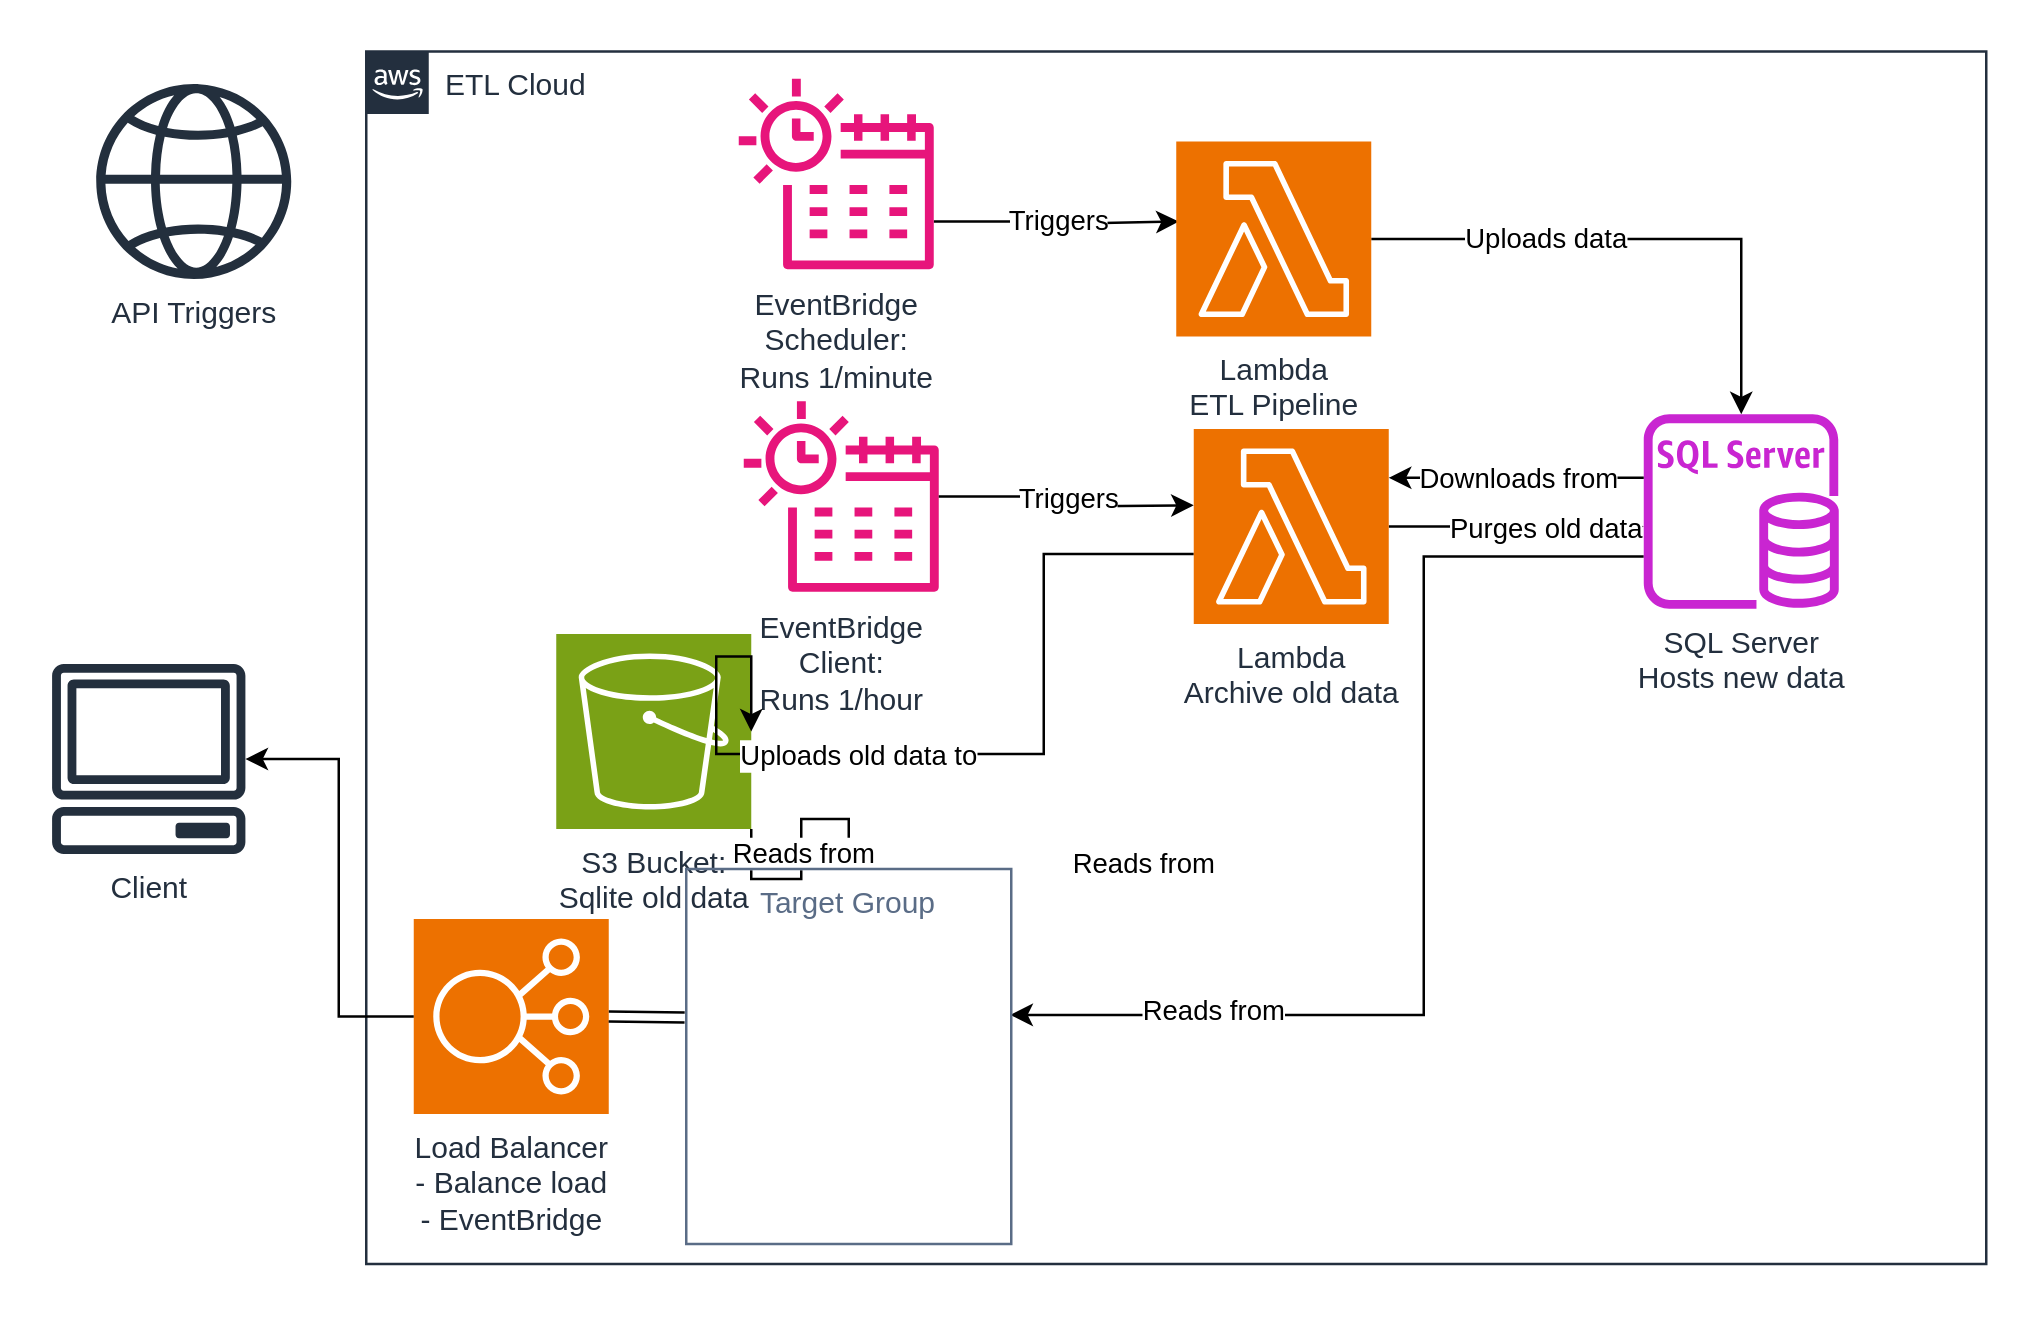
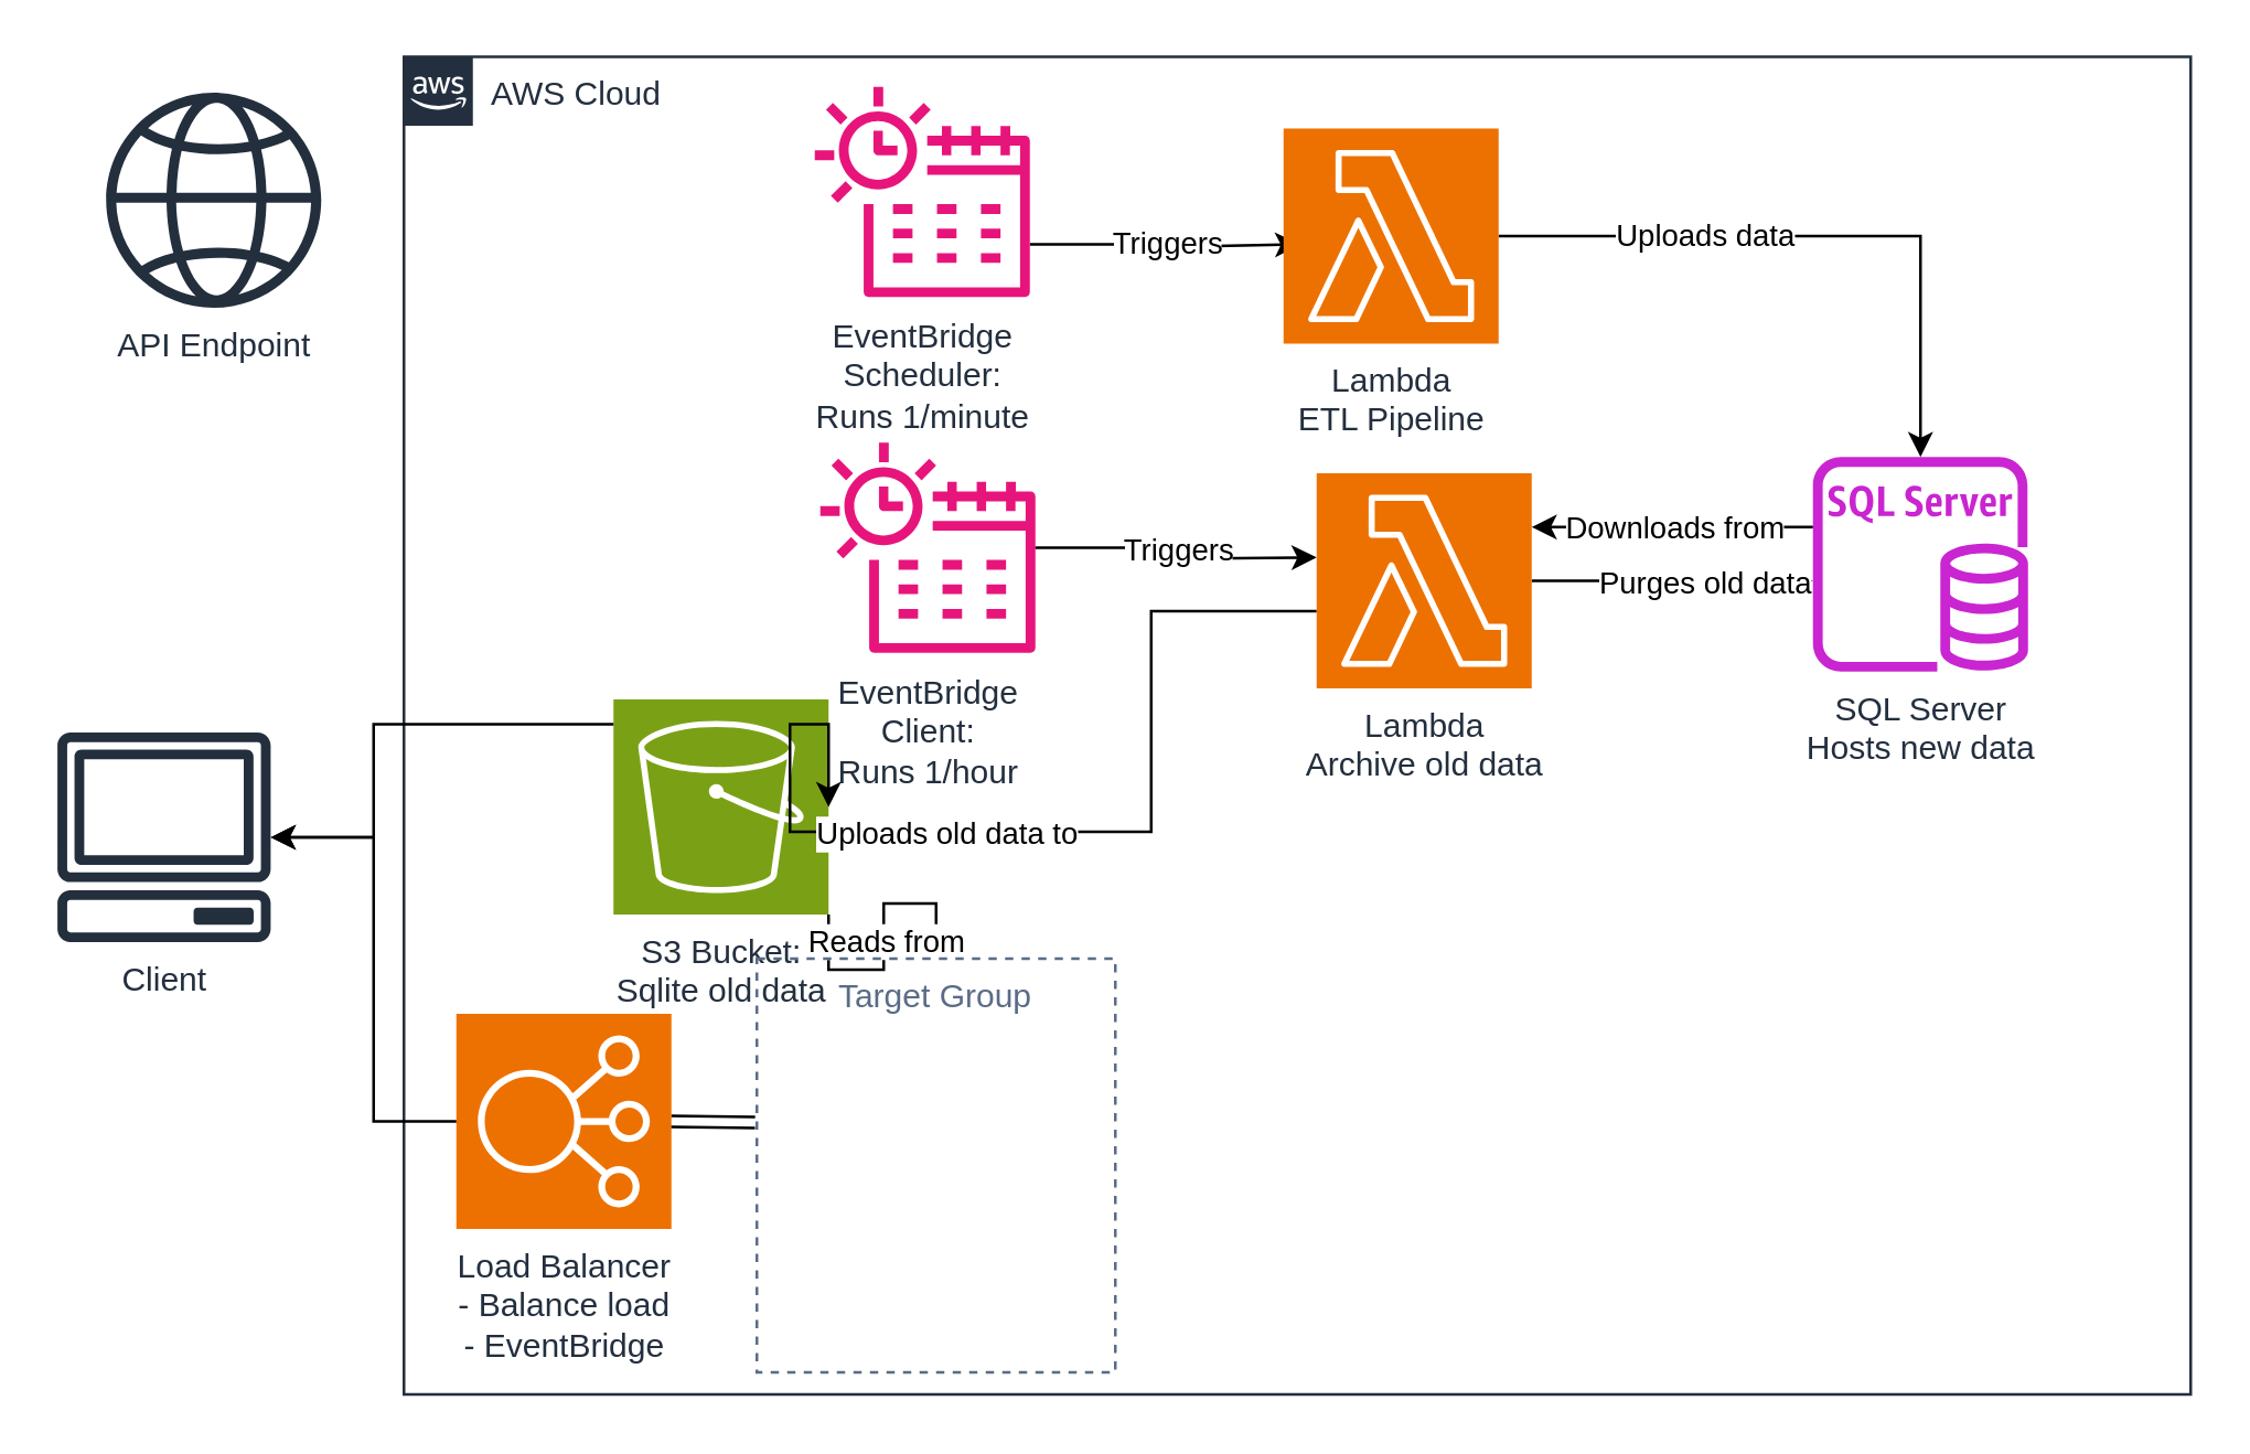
  <mxCell id="0" />
  <mxCell id="1" parent="0" />
- <mxCell id="2" value="ETL Cloud" style="points=[[0,0],[0.25,0],[0.5,0],[0.75,0],[1,0],[1,0.25],[1,0.5],[1,0.75],[1,1],[0.75,1],[0.5,1],[0.25,1],[0,1],[0,0.75],[0,0.5],[0,0.25]];outlineConnect=0;gradientColor=none;html=1;whiteSpace=wrap;fontSize=12;fontStyle=0;container=1;pointerEvents=0;collapsible=0;recursiveResize=0;shape=mxgraph.aws4.group;grIcon=mxgraph.aws4.group_aws_cloud_alt;strokeColor=#232F3E;fillColor=none;verticalAlign=top;align=left;spacingLeft=30;fontColor=#232F3E;dashed=0;" parent="1" vertex="1"><mxGeometry x="146" y="20" width="648" height="485" as="geometry" /></mxCell>
+ <mxCell id="2" value="AWS Cloud" style="points=[[0,0],[0.25,0],[0.5,0],[0.75,0],[1,0],[1,0.25],[1,0.5],[1,0.75],[1,1],[0.75,1],[0.5,1],[0.25,1],[0,1],[0,0.75],[0,0.5],[0,0.25]];outlineConnect=0;gradientColor=none;html=1;whiteSpace=wrap;fontSize=12;fontStyle=0;container=1;pointerEvents=0;collapsible=0;recursiveResize=0;shape=mxgraph.aws4.group;grIcon=mxgraph.aws4.group_aws_cloud_alt;strokeColor=#232F3E;fillColor=none;verticalAlign=top;align=left;spacingLeft=30;fontColor=#232F3E;dashed=0;" parent="1" vertex="1"><mxGeometry x="146" y="20" width="648" height="485" as="geometry" /></mxCell>
  <mxCell id="3" value="Load Balancer&lt;div&gt;- Balance load&lt;/div&gt;&lt;div&gt;- EventBridge&lt;/div&gt;" style="sketch=0;points=[[0,0,0],[0.25,0,0],[0.5,0,0],[0.75,0,0],[1,0,0],[0,1,0],[0.25,1,0],[0.5,1,0],[0.75,1,0],[1,1,0],[0,0.25,0],[0,0.5,0],[0,0.75,0],[1,0.25,0],[1,0.5,0],[1,0.75,0]];outlineConnect=0;fontColor=#232F3E;fillColor=#ED7100;strokeColor=#ffffff;dashed=0;verticalLabelPosition=bottom;verticalAlign=top;align=center;html=1;fontSize=12;fontStyle=0;aspect=fixed;shape=mxgraph.aws4.resourceIcon;resIcon=mxgraph.aws4.elastic_load_balancing;" parent="2" vertex="1"><mxGeometry x="19" y="347" width="78" height="78" as="geometry" /></mxCell>
- <mxCell id="4" style="edgeStyle=orthogonalEdgeStyle;rounded=0;orthogonalLoop=1;jettySize=auto;html=1;exitX=1;exitY=1;exitDx=0;exitDy=0;exitPerimeter=0;entryX=0.5;entryY=0;entryDx=0;entryDy=0;endArrow=diamond;" parent="2" source="6" target="28" edge="1"><mxGeometry relative="1" as="geometry" /></mxCell>
+ <mxCell id="4" style="edgeStyle=orthogonalEdgeStyle;rounded=0;orthogonalLoop=1;jettySize=auto;html=1;exitX=1;exitY=1;exitDx=0;exitDy=0;exitPerimeter=0;entryX=0.5;entryY=0;entryDx=0;entryDy=0;" parent="2" source="6" target="28" edge="1"><mxGeometry relative="1" as="geometry" /></mxCell>
  <mxCell id="5" value="Reads from" style="edgeLabel;html=1;align=center;verticalAlign=middle;resizable=0;points=[];" parent="4" vertex="1" connectable="0"><mxGeometry x="-0.007" relative="1" as="geometry"><mxPoint as="offset" /></mxGeometry></mxCell>
  <mxCell id="6" value="S3 Bucket:&lt;div&gt;Sqlite old data&lt;/div&gt;" style="sketch=0;points=[[0,0,0],[0.25,0,0],[0.5,0,0],[0.75,0,0],[1,0,0],[0,1,0],[0.25,1,0],[0.5,1,0],[0.75,1,0],[1,1,0],[0,0.25,0],[0,0.5,0],[0,0.75,0],[1,0.25,0],[1,0.5,0],[1,0.75,0]];outlineConnect=0;fontColor=#232F3E;fillColor=#7AA116;strokeColor=#ffffff;dashed=0;verticalLabelPosition=bottom;verticalAlign=top;align=center;html=1;fontSize=12;fontStyle=0;aspect=fixed;shape=mxgraph.aws4.resourceIcon;resIcon=mxgraph.aws4.s3;" parent="2" vertex="1"><mxGeometry x="76" y="233" width="78" height="78" as="geometry" /></mxCell>
  <mxCell id="7" value="" style="edgeStyle=orthogonalEdgeStyle;rounded=0;orthogonalLoop=1;jettySize=auto;html=1;" parent="2" source="9" edge="1"><mxGeometry relative="1" as="geometry"><mxPoint x="325" y="68" as="targetPoint" /><Array as="points"><mxPoint x="276" y="68" /><mxPoint x="276" y="69" /></Array></mxGeometry></mxCell>
  <mxCell id="8" value="Triggers" style="edgeLabel;html=1;align=center;verticalAlign=middle;resizable=0;points=[];" parent="7" vertex="1" connectable="0"><mxGeometry x="0.004" relative="1" as="geometry"><mxPoint y="-2" as="offset" /></mxGeometry></mxCell>
  <mxCell id="9" value="EventBridge&lt;div&gt;Scheduler:&lt;/div&gt;&lt;div&gt;Runs 1/minute&lt;/div&gt;" style="sketch=0;outlineConnect=0;fontColor=#232F3E;gradientColor=none;fillColor=#E7157B;strokeColor=none;dashed=0;verticalLabelPosition=bottom;verticalAlign=top;align=center;html=1;fontSize=12;fontStyle=0;aspect=fixed;pointerEvents=1;shape=mxgraph.aws4.eventbridge_scheduler;" parent="2" vertex="1"><mxGeometry x="149" y="10" width="78" height="78" as="geometry" /></mxCell>
  <mxCell id="10" value="EventBridge&lt;div&gt;Client:&lt;/div&gt;&lt;div&gt;Runs 1/hour&lt;/div&gt;" style="sketch=0;outlineConnect=0;fontColor=#232F3E;gradientColor=none;fillColor=#E7157B;strokeColor=none;dashed=0;verticalLabelPosition=bottom;verticalAlign=top;align=center;html=1;fontSize=12;fontStyle=0;aspect=fixed;pointerEvents=1;shape=mxgraph.aws4.eventbridge_scheduler;" parent="2" vertex="1"><mxGeometry x="151" y="139" width="78" height="78" as="geometry" /></mxCell>
  <mxCell id="11" style="edgeStyle=orthogonalEdgeStyle;rounded=0;orthogonalLoop=1;jettySize=auto;html=1;" parent="2" source="13" target="25" edge="1"><mxGeometry relative="1" as="geometry" /></mxCell>
  <mxCell id="12" value="Uploads data" style="edgeLabel;html=1;align=center;verticalAlign=middle;resizable=0;points=[];" parent="11" vertex="1" connectable="0"><mxGeometry x="-0.363" y="1" relative="1" as="geometry"><mxPoint as="offset" /></mxGeometry></mxCell>
- <mxCell id="13" value="Lambda&lt;div&gt;ETL Pipeline&lt;/div&gt;" style="sketch=0;points=[[0,0,0],[0.25,0,0],[0.5,0,0],[0.75,0,0],[1,0,0],[0,1,0],[0.25,1,0],[0.5,1,0],[0.75,1,0],[1,1,0],[0,0.25,0],[0,0.5,0],[0,0.75,0],[1,0.25,0],[1,0.5,0],[1,0.75,0]];outlineConnect=0;fontColor=#232F3E;fillColor=#ED7100;strokeColor=#ffffff;dashed=0;verticalLabelPosition=bottom;verticalAlign=top;align=center;html=1;fontSize=12;fontStyle=0;aspect=fixed;shape=mxgraph.aws4.resourceIcon;resIcon=mxgraph.aws4.lambda;" parent="2" vertex="1"><mxGeometry x="324" y="36" width="78" height="78" as="geometry" /></mxCell>
+ <mxCell id="13" value="Lambda&lt;div&gt;ETL Pipeline&lt;/div&gt;" style="sketch=0;points=[[0,0,0],[0.25,0,0],[0.5,0,0],[0.75,0,0],[1,0,0],[0,1,0],[0.25,1,0],[0.5,1,0],[0.75,1,0],[1,1,0],[0,0.25,0],[0,0.5,0],[0,0.75,0],[1,0.25,0],[1,0.5,0],[1,0.75,0]];outlineConnect=0;fontColor=#232F3E;fillColor=#ED7100;strokeColor=#ffffff;dashed=0;verticalLabelPosition=bottom;verticalAlign=top;align=center;html=1;fontSize=12;fontStyle=0;aspect=fixed;shape=mxgraph.aws4.resourceIcon;resIcon=mxgraph.aws4.lambda;" parent="2" vertex="1"><mxGeometry x="319" y="26" width="78" height="78" as="geometry" /></mxCell>
  <mxCell id="14" style="edgeStyle=orthogonalEdgeStyle;rounded=0;orthogonalLoop=1;jettySize=auto;html=1;entryX=0;entryY=0.25;entryDx=0;entryDy=0;entryPerimeter=0;" parent="2" source="10" edge="1"><mxGeometry relative="1" as="geometry"><mxPoint x="331" y="181.5" as="targetPoint" /></mxGeometry></mxCell>
  <mxCell id="15" value="Triggers" style="edgeLabel;html=1;align=center;verticalAlign=middle;resizable=0;points=[];" parent="14" vertex="1" connectable="0"><mxGeometry x="-0.071" y="-1" relative="1" as="geometry"><mxPoint x="2" y="-1" as="offset" /></mxGeometry></mxCell>
  <mxCell id="16" style="edgeStyle=orthogonalEdgeStyle;rounded=0;orthogonalLoop=1;jettySize=auto;html=1;entryX=1;entryY=0.5;entryDx=0;entryDy=0;entryPerimeter=0;" parent="2" target="6" edge="1"><mxGeometry relative="1" as="geometry"><mxPoint x="331" y="201" as="sourcePoint" /><Array as="points"><mxPoint x="271" y="201" /><mxPoint x="271" y="281" /><mxPoint x="140" y="281" /><mxPoint x="140" y="242" /></Array></mxGeometry></mxCell>
  <mxCell id="17" value="Uploads old data to" style="edgeLabel;html=1;align=center;verticalAlign=middle;resizable=0;points=[];" parent="16" vertex="1" connectable="0"><mxGeometry x="0.249" relative="1" as="geometry"><mxPoint x="6" as="offset" /></mxGeometry></mxCell>
  <mxCell id="18" value="" style="shape=link;html=1;rounded=0;exitX=1;exitY=0.5;exitDx=0;exitDy=0;exitPerimeter=0;entryX=-0.005;entryY=0.396;entryDx=0;entryDy=0;entryPerimeter=0;" parent="2" source="3" edge="1" target="28"><mxGeometry width="100" relative="1" as="geometry"><mxPoint x="97" y="383" as="sourcePoint" /><mxPoint x="126" y="386" as="targetPoint" /></mxGeometry></mxCell>
  <mxCell id="19" style="edgeStyle=orthogonalEdgeStyle;rounded=0;orthogonalLoop=1;jettySize=auto;html=1;" parent="2" source="21" target="25" edge="1"><mxGeometry relative="1" as="geometry"><Array as="points"><mxPoint x="523" y="190" /><mxPoint x="523" y="190" /></Array></mxGeometry></mxCell>
  <mxCell id="20" value="Purges old data" style="edgeLabel;html=1;align=center;verticalAlign=middle;resizable=0;points=[];" parent="19" vertex="1" connectable="0"><mxGeometry x="-0.512" relative="1" as="geometry"><mxPoint x="37" as="offset" /></mxGeometry></mxCell>
  <mxCell id="21" value="Lambda&lt;div&gt;Archive old data&lt;/div&gt;" style="sketch=0;points=[[0,0,0],[0.25,0,0],[0.5,0,0],[0.75,0,0],[1,0,0],[0,1,0],[0.25,1,0],[0.5,1,0],[0.75,1,0],[1,1,0],[0,0.25,0],[0,0.5,0],[0,0.75,0],[1,0.25,0],[1,0.5,0],[1,0.75,0]];outlineConnect=0;fontColor=#232F3E;fillColor=#ED7100;strokeColor=#ffffff;dashed=0;verticalLabelPosition=bottom;verticalAlign=top;align=center;html=1;fontSize=12;fontStyle=0;aspect=fixed;shape=mxgraph.aws4.resourceIcon;resIcon=mxgraph.aws4.lambda;" parent="2" vertex="1"><mxGeometry x="331" y="151" width="78" height="78" as="geometry" /></mxCell>
- <mxCell id="22" style="edgeStyle=orthogonalEdgeStyle;rounded=0;orthogonalLoop=1;jettySize=auto;html=1;entryX=0.997;entryY=0.389;entryDx=0;entryDy=0;entryPerimeter=0;" parent="2" source="25" target="28" edge="1"><mxGeometry relative="1" as="geometry"><Array as="points"><mxPoint x="423" y="202" /><mxPoint x="423" y="385" /></Array><mxPoint x="560" y="209" as="sourcePoint" /></mxGeometry></mxCell>
- <mxCell id="23" value="Reads from" style="edgeLabel;html=1;align=center;verticalAlign=middle;resizable=0;points=[];" parent="22" vertex="1" connectable="0"><mxGeometry x="-0.045" y="-1" relative="1" as="geometry"><mxPoint x="-112" y="1" as="offset" /></mxGeometry></mxCell>
- <mxCell id="24" value="Reads from" style="edgeLabel;html=1;align=center;verticalAlign=middle;resizable=0;points=[];" parent="22" vertex="1" connectable="0"><mxGeometry x="0.632" y="-2" relative="1" as="geometry"><mxPoint as="offset" /></mxGeometry></mxCell>
  <mxCell id="25" value="SQL Server&lt;div&gt;Hosts new data&lt;/div&gt;" style="sketch=0;outlineConnect=0;fontColor=#232F3E;gradientColor=none;fillColor=#C925D1;strokeColor=none;dashed=0;verticalLabelPosition=bottom;verticalAlign=top;align=center;html=1;fontSize=12;fontStyle=0;aspect=fixed;pointerEvents=1;shape=mxgraph.aws4.rds_sql_server_instance;" parent="2" vertex="1"><mxGeometry x="511" y="145" width="78" height="78" as="geometry" /></mxCell>
  <mxCell id="26" style="edgeStyle=orthogonalEdgeStyle;rounded=0;orthogonalLoop=1;jettySize=auto;html=1;entryX=1;entryY=0.25;entryDx=0;entryDy=0;entryPerimeter=0;" parent="2" source="25" target="21" edge="1"><mxGeometry relative="1" as="geometry"><Array as="points"><mxPoint x="486" y="171" /></Array></mxGeometry></mxCell>
  <mxCell id="27" value="Downloads from" style="edgeLabel;html=1;align=center;verticalAlign=middle;resizable=0;points=[];" parent="26" vertex="1" connectable="0"><mxGeometry x="-0.006" relative="1" as="geometry"><mxPoint as="offset" /></mxGeometry></mxCell>
- <mxCell id="28" value="Target Group" style="fillColor=none;strokeColor=#5A6C86;dashed=0;verticalAlign=top;fontStyle=0;fontColor=#5A6C86;whiteSpace=wrap;html=1;" parent="2" vertex="1"><mxGeometry x="128" y="327" width="130" height="150" as="geometry" /></mxCell>
- <mxCell id="29" value="API Triggers" style="sketch=0;outlineConnect=0;fontColor=#232F3E;gradientColor=none;fillColor=#232F3D;strokeColor=none;dashed=0;verticalLabelPosition=bottom;verticalAlign=top;align=center;html=1;fontSize=12;fontStyle=0;aspect=fixed;pointerEvents=1;shape=mxgraph.aws4.globe;" parent="1" vertex="1"><mxGeometry x="38" y="33" width="78" height="78" as="geometry" /></mxCell>
+ <mxCell id="28" value="Target Group" style="fillColor=none;strokeColor=#5A6C86;dashed=1;verticalAlign=top;fontStyle=0;fontColor=#5A6C86;whiteSpace=wrap;html=1;" parent="2" vertex="1"><mxGeometry x="128" y="327" width="130" height="150" as="geometry" /></mxCell>
+ <mxCell id="29" value="API Endpoint" style="sketch=0;outlineConnect=0;fontColor=#232F3E;gradientColor=none;fillColor=#232F3D;strokeColor=none;dashed=0;verticalLabelPosition=bottom;verticalAlign=top;align=center;html=1;fontSize=12;fontStyle=0;aspect=fixed;pointerEvents=1;shape=mxgraph.aws4.globe;" parent="1" vertex="1"><mxGeometry x="38" y="33" width="78" height="78" as="geometry" /></mxCell>
  <mxCell id="30" value="Client" style="sketch=0;outlineConnect=0;fontColor=#232F3E;gradientColor=none;fillColor=#232F3D;strokeColor=none;dashed=0;verticalLabelPosition=bottom;verticalAlign=top;align=center;html=1;fontSize=12;fontStyle=0;aspect=fixed;pointerEvents=1;shape=mxgraph.aws4.client;" parent="1" vertex="1"><mxGeometry x="20" y="265" width="78" height="76" as="geometry" /></mxCell>
+ <mxCell id="31" value="" style="edgeStyle=orthogonalEdgeStyle;rounded=0;orthogonalLoop=1;jettySize=auto;html=1;" parent="1" source="6" target="30" edge="1"><mxGeometry relative="1" as="geometry"><Array as="points"><mxPoint x="135" y="262" /><mxPoint x="135" y="303" /></Array></mxGeometry></mxCell>
  <mxCell id="32" value="" style="edgeStyle=orthogonalEdgeStyle;rounded=0;orthogonalLoop=1;jettySize=auto;html=1;" parent="1" source="3" target="30" edge="1"><mxGeometry relative="1" as="geometry"><Array as="points"><mxPoint x="135" y="406" /><mxPoint x="135" y="303" /></Array></mxGeometry></mxCell>
